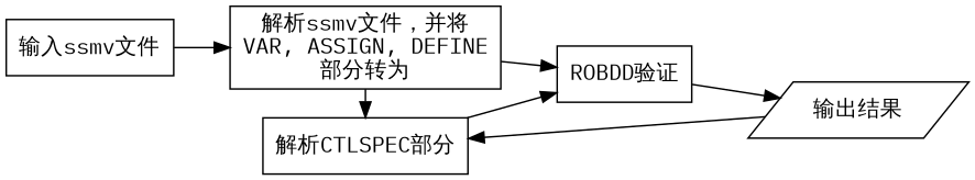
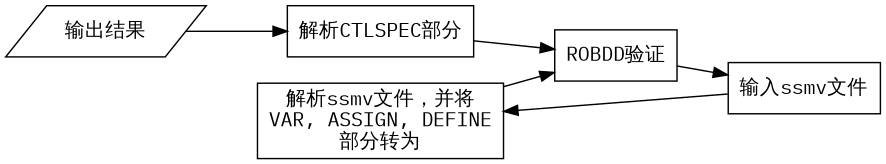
  digraph {
    fontname="IBM Plex Mono"
    rankdir=LR
    node [fontname="IBM Plex Mono" shape=box]
    edge [fontname="IBM Plex Mono"]
    n1 [label="解析ssmv文件，并将\nVAR, ASSIGN, DEFINE\n部分转为"]
    n2 [label="解析CTLSPEC部分"]
    n3 [label="ROBDD验证"]
    n4 [label="输入ssmv文件"]
    n5 [label="输出结果" shape=parallelogram]
    subgraph sub_1 {
      rank=same
      n1
      n2
    }
-   n1 -> n2
    n1 -> n3
    n2 -> n3
-   n3 -> n5
+   n3 -> n4
    n4 -> n1
    n5 -> n2
  }
